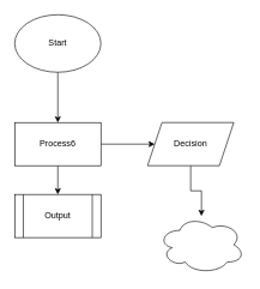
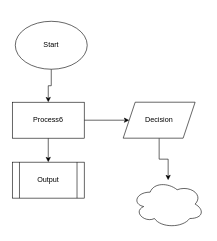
  <mxCell id="0" />
  <mxCell id="1" parent="0" />
  <mxCell id="2" value="" style="edgeStyle=orthogonalEdgeStyle;rounded=0;orthogonalLoop=1;jettySize=auto;html=1;" edge="1" parent="1" source="4" target="7"><mxGeometry relative="1" as="geometry" /></mxCell>
  <mxCell id="3" value="" style="edgeStyle=orthogonalEdgeStyle;rounded=0;orthogonalLoop=1;jettySize=auto;html=1;" edge="1" parent="1" source="4" target="5"><mxGeometry relative="1" as="geometry" /></mxCell>
  <mxCell id="4" value="Process6" style="rounded=0;whiteSpace=wrap;html=1;" vertex="1" parent="1"><mxGeometry x="20" y="170" width="120" height="60" as="geometry" /></mxCell>
  <mxCell id="5" value="Output" style="shape=process;whiteSpace=wrap;html=1;backgroundOutline=1;" vertex="1" parent="1"><mxGeometry x="20" y="270" width="120" height="60" as="geometry" /></mxCell>
  <mxCell id="6" value="" style="edgeStyle=orthogonalEdgeStyle;rounded=0;orthogonalLoop=1;jettySize=auto;html=1;" edge="1" parent="1" source="7" target="10"><mxGeometry relative="1" as="geometry" /></mxCell>
  <mxCell id="7" value="Decision" style="shape=parallelogram;perimeter=parallelogramPerimeter;whiteSpace=wrap;html=1;fixedSize=1;rounded=0;" vertex="1" parent="1"><mxGeometry x="205" y="170" width="120" height="60" as="geometry" /></mxCell>
  <mxCell id="8" value="" style="edgeStyle=orthogonalEdgeStyle;rounded=0;orthogonalLoop=1;jettySize=auto;html=1;" edge="1" parent="1" source="9" target="4"><mxGeometry relative="1" as="geometry" /></mxCell>
- <mxCell id="9" value="Start" style="ellipse;whiteSpace=wrap;html=1;" vertex="1" parent="1"><mxGeometry x="20" y="20" width="120" height="80" as="geometry" /></mxCell>
+ <mxCell id="9" value="Start" style="ellipse;whiteSpace=wrap;html=1;" vertex="1" parent="1"><mxGeometry x="25" y="35" width="120" height="80" as="geometry" /></mxCell>
  <mxCell id="10" value="" style="ellipse;shape=cloud;whiteSpace=wrap;html=1;rounded=0;" vertex="1" parent="1"><mxGeometry x="220" y="300" width="120" height="80" as="geometry" /></mxCell>
